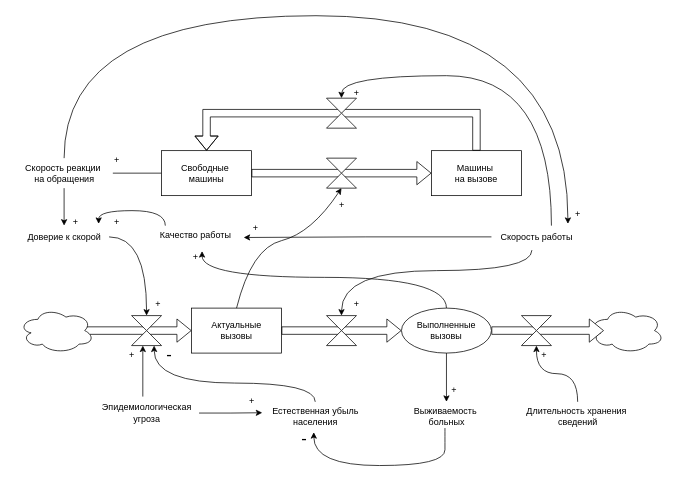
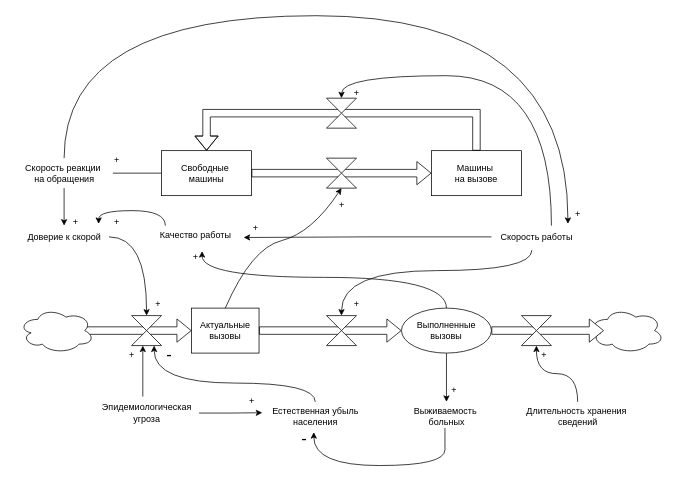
  <mxCell id="0" />
  <mxCell id="1" parent="0" />
  <mxCell id="2" value="" style="ellipse;shape=cloud;whiteSpace=wrap;html=1;align=center;" vertex="1" parent="1"><mxGeometry x="785" y="410" width="100" height="60" as="geometry" /></mxCell>
  <mxCell id="3" value="" style="edgeStyle=orthogonalEdgeStyle;rounded=0;orthogonalLoop=1;jettySize=auto;html=1;endArrow=none;" edge="1" parent="1" source="4" target="36"><mxGeometry relative="1" as="geometry" /></mxCell>
  <mxCell id="4" value="Свободные&amp;nbsp;&lt;div&gt;&lt;span style=&quot;background-color: initial;&quot;&gt;машины&lt;/span&gt;&lt;/div&gt;" style="rounded=0;whiteSpace=wrap;html=1;" vertex="1" parent="1"><mxGeometry x="215" y="200" width="120" height="60" as="geometry" /></mxCell>
  <mxCell id="5" value="Машины&amp;nbsp;&lt;div&gt;на вызове&lt;/div&gt;" style="rounded=0;whiteSpace=wrap;html=1;" vertex="1" parent="1"><mxGeometry x="575" y="200" width="120" height="60" as="geometry" /></mxCell>
- <mxCell id="6" value="Актуальные&lt;div&gt;вызовы&lt;/div&gt;" style="rounded=0;whiteSpace=wrap;html=1;" vertex="1" parent="1"><mxGeometry x="255" y="410" width="120" height="60" as="geometry" /></mxCell>
+ <mxCell id="6" value="Актуальные&lt;div&gt;вызовы&lt;/div&gt;" style="rounded=0;whiteSpace=wrap;html=1;" vertex="1" parent="1"><mxGeometry x="255" y="410" width="90" height="60" as="geometry" /></mxCell>
  <mxCell id="7" style="edgeStyle=orthogonalEdgeStyle;rounded=0;orthogonalLoop=1;jettySize=auto;html=1;" edge="1" parent="1" source="8" target="51"><mxGeometry relative="1" as="geometry" /></mxCell>
  <mxCell id="8" value="Выполненные&lt;div&gt;вызовы&lt;/div&gt;" style="ellipse;whiteSpace=wrap;html=1;" vertex="1" parent="1"><mxGeometry x="535" y="410" width="120" height="60" as="geometry" /></mxCell>
  <mxCell id="9" value="" style="shape=flexArrow;endArrow=classic;html=1;rounded=0;entryX=0;entryY=0.5;entryDx=0;entryDy=0;exitX=1;exitY=0.5;exitDx=0;exitDy=0;" edge="1" parent="1" source="4" target="5"><mxGeometry width="50" height="50" relative="1" as="geometry"><mxPoint x="225" y="350" as="sourcePoint" /><mxPoint x="275" y="300" as="targetPoint" /></mxGeometry></mxCell>
  <mxCell id="10" value="" style="shape=flexArrow;endArrow=classic;html=1;rounded=0;exitX=0.5;exitY=0;exitDx=0;exitDy=0;entryX=0.5;entryY=0;entryDx=0;entryDy=0;" edge="1" parent="1" source="5" target="4"><mxGeometry width="50" height="50" relative="1" as="geometry"><mxPoint x="545" y="360" as="sourcePoint" /><mxPoint x="595" y="310" as="targetPoint" /><Array as="points"><mxPoint x="635" y="150" /><mxPoint x="275" y="150" /></Array></mxGeometry></mxCell>
  <mxCell id="11" value="" style="verticalLabelPosition=bottom;verticalAlign=top;html=1;shape=mxgraph.basic.acute_triangle;dx=0.5;" vertex="1" parent="1"><mxGeometry x="435" y="230" width="40" height="20" as="geometry" /></mxCell>
  <mxCell id="12" value="" style="verticalLabelPosition=bottom;verticalAlign=top;html=1;shape=mxgraph.basic.acute_triangle;dx=0.5;rotation=-180;" vertex="1" parent="1"><mxGeometry x="435" y="210" width="40" height="20" as="geometry" /></mxCell>
  <mxCell id="13" value="" style="verticalLabelPosition=bottom;verticalAlign=top;html=1;shape=mxgraph.basic.acute_triangle;dx=0.5;" vertex="1" parent="1"><mxGeometry x="435" y="150" width="40" height="20" as="geometry" /></mxCell>
  <mxCell id="14" value="" style="verticalLabelPosition=bottom;verticalAlign=top;html=1;shape=mxgraph.basic.acute_triangle;dx=0.5;rotation=-180;" vertex="1" parent="1"><mxGeometry x="435" y="130" width="40" height="20" as="geometry" /></mxCell>
  <mxCell id="15" value="" style="shape=flexArrow;endArrow=classic;html=1;rounded=0;entryX=0;entryY=0.5;entryDx=0;entryDy=0;exitX=1;exitY=0.5;exitDx=0;exitDy=0;" edge="1" parent="1" source="6" target="8"><mxGeometry width="50" height="50" relative="1" as="geometry"><mxPoint x="385" y="440" as="sourcePoint" /><mxPoint x="535" y="440" as="targetPoint" /></mxGeometry></mxCell>
  <mxCell id="16" value="" style="verticalLabelPosition=bottom;verticalAlign=top;html=1;shape=mxgraph.basic.acute_triangle;dx=0.5;" vertex="1" parent="1"><mxGeometry x="435" y="440" width="40" height="20" as="geometry" /></mxCell>
  <mxCell id="17" value="" style="verticalLabelPosition=bottom;verticalAlign=top;html=1;shape=mxgraph.basic.acute_triangle;dx=0.5;rotation=-180;" vertex="1" parent="1"><mxGeometry x="435" y="420" width="40" height="20" as="geometry" /></mxCell>
  <mxCell id="18" value="" style="shape=flexArrow;endArrow=classic;html=1;rounded=0;entryX=0;entryY=0.5;entryDx=0;entryDy=0;" edge="1" parent="1" target="6"><mxGeometry width="50" height="50" relative="1" as="geometry"><mxPoint x="105" y="440" as="sourcePoint" /><mxPoint x="245" y="440" as="targetPoint" /></mxGeometry></mxCell>
  <mxCell id="19" value="" style="verticalLabelPosition=bottom;verticalAlign=top;html=1;shape=mxgraph.basic.acute_triangle;dx=0.5;" vertex="1" parent="1"><mxGeometry x="175" y="440" width="40" height="20" as="geometry" /></mxCell>
  <mxCell id="20" value="" style="verticalLabelPosition=bottom;verticalAlign=top;html=1;shape=mxgraph.basic.acute_triangle;dx=0.5;rotation=-180;" vertex="1" parent="1"><mxGeometry x="175" y="420" width="40" height="20" as="geometry" /></mxCell>
  <mxCell id="21" value="" style="ellipse;shape=cloud;whiteSpace=wrap;html=1;align=center;" vertex="1" parent="1"><mxGeometry x="25" y="410" width="100" height="60" as="geometry" /></mxCell>
  <mxCell id="22" value="" style="shape=flexArrow;endArrow=classic;html=1;rounded=0;exitX=1;exitY=0.5;exitDx=0;exitDy=0;fillColor=default;" edge="1" parent="1" source="8"><mxGeometry width="50" height="50" relative="1" as="geometry"><mxPoint x="665" y="440" as="sourcePoint" /><mxPoint x="805" y="440" as="targetPoint" /></mxGeometry></mxCell>
  <mxCell id="23" value="" style="verticalLabelPosition=bottom;verticalAlign=top;html=1;shape=mxgraph.basic.acute_triangle;dx=0.5;" vertex="1" parent="1"><mxGeometry x="695" y="440" width="40" height="20" as="geometry" /></mxCell>
  <mxCell id="24" value="" style="verticalLabelPosition=bottom;verticalAlign=top;html=1;shape=mxgraph.basic.acute_triangle;dx=0.5;rotation=-180;" vertex="1" parent="1"><mxGeometry x="695" y="420" width="40" height="20" as="geometry" /></mxCell>
  <mxCell id="25" value="Длительность хранения&amp;nbsp;&lt;div&gt;сведений&lt;/div&gt;" style="text;html=1;align=center;verticalAlign=middle;resizable=0;points=[];autosize=1;strokeColor=none;fillColor=none;" vertex="1" parent="1"><mxGeometry x="690" y="535" width="160" height="40" as="geometry" /></mxCell>
  <mxCell id="26" style="edgeStyle=orthogonalEdgeStyle;rounded=0;orthogonalLoop=1;jettySize=auto;html=1;entryX=0.5;entryY=1;entryDx=0;entryDy=0;entryPerimeter=0;curved=1;" edge="1" parent="1" source="25" target="23"><mxGeometry relative="1" as="geometry" /></mxCell>
  <mxCell id="27" value="+" style="text;html=1;align=center;verticalAlign=middle;resizable=0;points=[];autosize=1;strokeColor=none;fillColor=none;" vertex="1" parent="1"><mxGeometry x="710" y="458" width="30" height="30" as="geometry" /></mxCell>
  <mxCell id="28" value="" style="curved=1;endArrow=classic;html=1;rounded=0;exitX=0.5;exitY=0;exitDx=0;exitDy=0;entryX=0.5;entryY=1;entryDx=0;entryDy=0;entryPerimeter=0;" edge="1" parent="1" source="6" target="11"><mxGeometry width="50" height="50" relative="1" as="geometry"><mxPoint x="355" y="380" as="sourcePoint" /><mxPoint x="405" y="330" as="targetPoint" /><Array as="points"><mxPoint x="335" y="330" /><mxPoint x="415" y="310" /></Array></mxGeometry></mxCell>
  <mxCell id="29" value="+" style="text;html=1;align=center;verticalAlign=middle;resizable=0;points=[];autosize=1;strokeColor=none;fillColor=none;" vertex="1" parent="1"><mxGeometry x="440" y="258" width="30" height="30" as="geometry" /></mxCell>
  <mxCell id="30" value="Скорость работы" style="text;html=1;align=center;verticalAlign=middle;resizable=0;points=[];autosize=1;strokeColor=none;fillColor=none;" vertex="1" parent="1"><mxGeometry x="655" y="300" width="120" height="30" as="geometry" /></mxCell>
  <mxCell id="31" style="edgeStyle=orthogonalEdgeStyle;rounded=0;orthogonalLoop=1;jettySize=auto;html=1;entryX=0.5;entryY=1;entryDx=0;entryDy=0;entryPerimeter=0;curved=1;" edge="1" parent="1" source="30" target="14"><mxGeometry relative="1" as="geometry"><Array as="points"><mxPoint x="735" y="100" /><mxPoint x="455" y="100" /></Array></mxGeometry></mxCell>
  <mxCell id="32" value="+" style="text;html=1;align=center;verticalAlign=middle;resizable=0;points=[];autosize=1;strokeColor=none;fillColor=none;" vertex="1" parent="1"><mxGeometry x="460" y="108" width="30" height="30" as="geometry" /></mxCell>
  <mxCell id="33" style="edgeStyle=orthogonalEdgeStyle;rounded=0;orthogonalLoop=1;jettySize=auto;html=1;entryX=0.5;entryY=1;entryDx=0;entryDy=0;entryPerimeter=0;curved=1;exitX=0.45;exitY=1.09;exitDx=0;exitDy=0;exitPerimeter=0;" edge="1" parent="1" source="30" target="17"><mxGeometry relative="1" as="geometry"><Array as="points"><mxPoint x="709" y="360" /><mxPoint x="455" y="360" /></Array></mxGeometry></mxCell>
  <mxCell id="34" value="+" style="text;html=1;align=center;verticalAlign=middle;resizable=0;points=[];autosize=1;strokeColor=none;fillColor=none;" vertex="1" parent="1"><mxGeometry x="460" y="390" width="30" height="30" as="geometry" /></mxCell>
  <mxCell id="35" value="" style="edgeStyle=orthogonalEdgeStyle;rounded=0;orthogonalLoop=1;jettySize=auto;html=1;" edge="1" parent="1" source="36" target="37"><mxGeometry relative="1" as="geometry" /></mxCell>
  <mxCell id="36" value="Скорость реакции&amp;nbsp;&lt;div&gt;на обращения&lt;/div&gt;" style="text;html=1;align=center;verticalAlign=middle;resizable=0;points=[];autosize=1;strokeColor=none;fillColor=none;" vertex="1" parent="1"><mxGeometry x="20" y="210" width="130" height="40" as="geometry" /></mxCell>
  <mxCell id="37" value="Доверие к скорой" style="text;html=1;align=center;verticalAlign=middle;resizable=0;points=[];autosize=1;strokeColor=none;fillColor=none;" vertex="1" parent="1"><mxGeometry x="25" y="300" width="120" height="30" as="geometry" /></mxCell>
  <mxCell id="38" value="+" style="text;html=1;align=center;verticalAlign=middle;resizable=0;points=[];autosize=1;strokeColor=none;fillColor=none;" vertex="1" parent="1"><mxGeometry x="140" y="198" width="30" height="30" as="geometry" /></mxCell>
  <mxCell id="39" value="+" style="text;html=1;align=center;verticalAlign=middle;resizable=0;points=[];autosize=1;strokeColor=none;fillColor=none;" vertex="1" parent="1"><mxGeometry x="85" y="280" width="30" height="30" as="geometry" /></mxCell>
  <mxCell id="40" style="edgeStyle=orthogonalEdgeStyle;rounded=0;orthogonalLoop=1;jettySize=auto;html=1;entryX=0.5;entryY=1;entryDx=0;entryDy=0;entryPerimeter=0;curved=1;" edge="1" parent="1" source="37" target="20"><mxGeometry relative="1" as="geometry" /></mxCell>
  <mxCell id="41" value="+" style="text;html=1;align=center;verticalAlign=middle;resizable=0;points=[];autosize=1;strokeColor=none;fillColor=none;" vertex="1" parent="1"><mxGeometry x="195" y="390" width="30" height="30" as="geometry" /></mxCell>
  <mxCell id="42" style="edgeStyle=orthogonalEdgeStyle;rounded=0;orthogonalLoop=1;jettySize=auto;html=1;entryX=0.85;entryY=-0.079;entryDx=0;entryDy=0;entryPerimeter=0;curved=1;" edge="1" parent="1" source="36" target="30"><mxGeometry relative="1" as="geometry"><Array as="points"><mxPoint x="85" y="20" /><mxPoint x="757" y="20" /></Array></mxGeometry></mxCell>
  <mxCell id="43" value="+" style="text;html=1;align=center;verticalAlign=middle;resizable=0;points=[];autosize=1;strokeColor=none;fillColor=none;" vertex="1" parent="1"><mxGeometry x="755" y="270" width="30" height="30" as="geometry" /></mxCell>
  <mxCell id="44" value="Качество работы" style="text;html=1;align=center;verticalAlign=middle;resizable=0;points=[];autosize=1;strokeColor=none;fillColor=none;" vertex="1" parent="1"><mxGeometry x="200" y="298" width="120" height="30" as="geometry" /></mxCell>
  <mxCell id="45" style="edgeStyle=orthogonalEdgeStyle;rounded=0;orthogonalLoop=1;jettySize=auto;html=1;entryX=0.575;entryY=1.2;entryDx=0;entryDy=0;entryPerimeter=0;curved=1;exitX=0.5;exitY=0;exitDx=0;exitDy=0;" edge="1" parent="1" source="8" target="44"><mxGeometry relative="1" as="geometry"><mxPoint x="54" y="348" as="sourcePoint" /></mxGeometry></mxCell>
  <mxCell id="46" value="+" style="text;html=1;align=center;verticalAlign=middle;resizable=0;points=[];autosize=1;strokeColor=none;fillColor=none;" vertex="1" parent="1"><mxGeometry x="245" y="328" width="30" height="30" as="geometry" /></mxCell>
  <mxCell id="47" style="edgeStyle=orthogonalEdgeStyle;rounded=0;orthogonalLoop=1;jettySize=auto;html=1;entryX=0.884;entryY=-0.079;entryDx=0;entryDy=0;entryPerimeter=0;curved=1;" edge="1" parent="1" target="37"><mxGeometry relative="1" as="geometry"><mxPoint x="220" y="300" as="sourcePoint" /><Array as="points"><mxPoint x="220" y="280" /><mxPoint x="131" y="280" /></Array></mxGeometry></mxCell>
  <mxCell id="48" value="+" style="text;html=1;align=center;verticalAlign=middle;resizable=0;points=[];autosize=1;strokeColor=none;fillColor=none;" vertex="1" parent="1"><mxGeometry x="140" y="280" width="30" height="30" as="geometry" /></mxCell>
  <mxCell id="49" value="Эпидемиологическая&lt;div&gt;угроза&lt;/div&gt;" style="text;html=1;align=center;verticalAlign=middle;resizable=0;points=[];autosize=1;strokeColor=none;fillColor=none;" vertex="1" parent="1"><mxGeometry x="125" y="530" width="140" height="40" as="geometry" /></mxCell>
  <mxCell id="50" value="Естественная убыль&lt;div&gt;населения&lt;/div&gt;" style="text;html=1;align=center;verticalAlign=middle;resizable=0;points=[];autosize=1;strokeColor=none;fillColor=none;" vertex="1" parent="1"><mxGeometry x="350" y="535" width="140" height="40" as="geometry" /></mxCell>
  <mxCell id="51" value="Выживаемость&amp;nbsp;&lt;div&gt;больных&lt;/div&gt;" style="text;html=1;align=center;verticalAlign=middle;resizable=0;points=[];autosize=1;strokeColor=none;fillColor=none;" vertex="1" parent="1"><mxGeometry x="540" y="535" width="110" height="40" as="geometry" /></mxCell>
  <mxCell id="52" style="edgeStyle=orthogonalEdgeStyle;rounded=0;orthogonalLoop=1;jettySize=auto;html=1;entryX=1.038;entryY=0.594;entryDx=0;entryDy=0;entryPerimeter=0;" edge="1" parent="1" source="30" target="44"><mxGeometry relative="1" as="geometry" /></mxCell>
  <mxCell id="53" value="+" style="text;html=1;align=center;verticalAlign=middle;resizable=0;points=[];autosize=1;strokeColor=none;fillColor=none;" vertex="1" parent="1"><mxGeometry x="325" y="288" width="30" height="30" as="geometry" /></mxCell>
  <mxCell id="54" value="+" style="text;html=1;align=center;verticalAlign=middle;resizable=0;points=[];autosize=1;strokeColor=none;fillColor=none;" vertex="1" parent="1"><mxGeometry x="160" y="458" width="30" height="30" as="geometry" /></mxCell>
  <mxCell id="55" style="edgeStyle=orthogonalEdgeStyle;rounded=0;orthogonalLoop=1;jettySize=auto;html=1;" edge="1" parent="1"><mxGeometry relative="1" as="geometry"><mxPoint x="190" y="528" as="sourcePoint" /><mxPoint x="190" y="460" as="targetPoint" /><Array as="points"><mxPoint x="190" y="528" /></Array></mxGeometry></mxCell>
  <mxCell id="56" style="edgeStyle=orthogonalEdgeStyle;rounded=0;orthogonalLoop=1;jettySize=auto;html=1;entryX=-0.005;entryY=0.364;entryDx=0;entryDy=0;entryPerimeter=0;" edge="1" parent="1" source="49" target="50"><mxGeometry relative="1" as="geometry" /></mxCell>
  <mxCell id="57" value="+" style="text;html=1;align=center;verticalAlign=middle;resizable=0;points=[];autosize=1;strokeColor=none;fillColor=none;" vertex="1" parent="1"><mxGeometry x="320" y="520" width="30" height="30" as="geometry" /></mxCell>
  <mxCell id="58" style="edgeStyle=orthogonalEdgeStyle;rounded=0;orthogonalLoop=1;jettySize=auto;html=1;entryX=0.486;entryY=1.014;entryDx=0;entryDy=0;entryPerimeter=0;curved=1;" edge="1" parent="1" target="50"><mxGeometry relative="1" as="geometry"><mxPoint x="593" y="570" as="sourcePoint" /><Array as="points"><mxPoint x="593" y="578" /><mxPoint x="593" y="620" /><mxPoint x="418" y="620" /></Array></mxGeometry></mxCell>
  <mxCell id="59" value="&lt;font style=&quot;font-size: 22px;&quot;&gt;-&lt;/font&gt;" style="text;html=1;align=center;verticalAlign=middle;resizable=0;points=[];autosize=1;strokeColor=none;fillColor=none;" vertex="1" parent="1"><mxGeometry x="390" y="565" width="30" height="40" as="geometry" /></mxCell>
  <mxCell id="60" style="edgeStyle=orthogonalEdgeStyle;rounded=0;orthogonalLoop=1;jettySize=auto;html=1;entryX=0.752;entryY=0.998;entryDx=0;entryDy=0;entryPerimeter=0;curved=1;" edge="1" parent="1" source="50" target="19"><mxGeometry relative="1" as="geometry"><Array as="points"><mxPoint x="420" y="510" /><mxPoint x="205" y="510" /></Array></mxGeometry></mxCell>
  <mxCell id="61" value="&lt;font style=&quot;font-size: 22px;&quot;&gt;-&lt;/font&gt;" style="text;html=1;align=center;verticalAlign=middle;resizable=0;points=[];autosize=1;strokeColor=none;fillColor=none;" vertex="1" parent="1"><mxGeometry x="210" y="453" width="30" height="40" as="geometry" /></mxCell>
  <mxCell id="62" value="+" style="text;html=1;align=center;verticalAlign=middle;resizable=0;points=[];autosize=1;strokeColor=none;fillColor=none;" vertex="1" parent="1"><mxGeometry x="590" y="505" width="30" height="30" as="geometry" /></mxCell>
